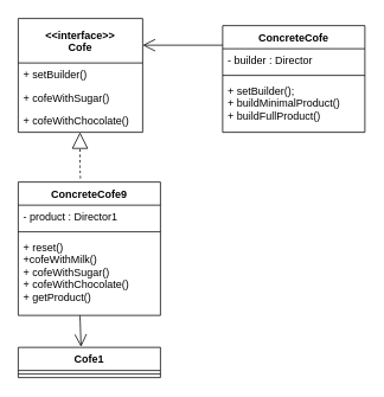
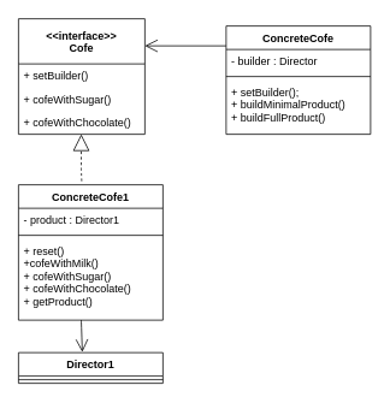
  <mxCell id="0" />
  <mxCell id="1" parent="0" />
  <mxCell id="2" value="" style="text;strokeColor=none;fillColor=none;align=left;verticalAlign=middle;spacingTop=-1;spacingLeft=4;spacingRight=4;rotatable=0;labelPosition=right;points=[];portConstraint=eastwest;" parent="1" vertex="1"><mxGeometry x="140" y="340" width="20" height="14" as="geometry" /></mxCell>
  <mxCell id="3" value="&lt;&lt;interface&gt;&gt;&#10;Cofe" style="swimlane;fontStyle=1;childLayout=stackLayout;horizontal=1;startSize=50;fillColor=none;horizontalStack=0;resizeParent=1;resizeParentMax=0;resizeLast=0;collapsible=1;marginBottom=0;" parent="1" vertex="1"><mxGeometry x="20" y="20" width="140" height="128" as="geometry" /></mxCell>
  <mxCell id="4" value="+ setBuilder()" style="text;strokeColor=none;fillColor=none;align=left;verticalAlign=top;spacingLeft=4;spacingRight=4;overflow=hidden;rotatable=0;points=[[0,0.5],[1,0.5]];portConstraint=eastwest;" parent="3" vertex="1"><mxGeometry y="50" width="140" height="26" as="geometry" /></mxCell>
  <mxCell id="5" value="+ cofeWithSugar()" style="text;strokeColor=none;fillColor=none;align=left;verticalAlign=top;spacingLeft=4;spacingRight=4;overflow=hidden;rotatable=0;points=[[0,0.5],[1,0.5]];portConstraint=eastwest;" parent="3" vertex="1"><mxGeometry y="76" width="140" height="26" as="geometry" /></mxCell>
  <mxCell id="6" value="+ cofeWithChocolate()" style="text;strokeColor=none;fillColor=none;align=left;verticalAlign=top;spacingLeft=4;spacingRight=4;overflow=hidden;rotatable=0;points=[[0,0.5],[1,0.5]];portConstraint=eastwest;" parent="3" vertex="1"><mxGeometry y="102" width="140" height="26" as="geometry" /></mxCell>
- <mxCell id="7" value="ConcreteCofe9" style="swimlane;fontStyle=1;align=center;verticalAlign=top;childLayout=stackLayout;horizontal=1;startSize=26;horizontalStack=0;resizeParent=1;resizeParentMax=0;resizeLast=0;collapsible=1;marginBottom=0;" parent="1" vertex="1"><mxGeometry x="20" y="204" width="160" height="150" as="geometry" /></mxCell>
+ <mxCell id="7" value="ConcreteCofe1" style="swimlane;fontStyle=1;align=center;verticalAlign=top;childLayout=stackLayout;horizontal=1;startSize=26;horizontalStack=0;resizeParent=1;resizeParentMax=0;resizeLast=0;collapsible=1;marginBottom=0;" parent="1" vertex="1"><mxGeometry x="20" y="204" width="160" height="150" as="geometry" /></mxCell>
  <mxCell id="8" value="- product : Director1" style="text;strokeColor=none;fillColor=none;align=left;verticalAlign=top;spacingLeft=4;spacingRight=4;overflow=hidden;rotatable=0;points=[[0,0.5],[1,0.5]];portConstraint=eastwest;" parent="7" vertex="1"><mxGeometry y="26" width="160" height="26" as="geometry" /></mxCell>
  <mxCell id="9" value="" style="line;strokeWidth=1;fillColor=none;align=left;verticalAlign=middle;spacingTop=-1;spacingLeft=3;spacingRight=3;rotatable=0;labelPosition=right;points=[];portConstraint=eastwest;" parent="7" vertex="1"><mxGeometry y="52" width="160" height="8" as="geometry" /></mxCell>
  <mxCell id="10" value="+ reset()&#10;+cofeWithMilk()&#10;+ cofeWithSugar()&#10;+ cofeWithChocolate()&#10;+ getProduct()" style="text;strokeColor=none;fillColor=none;align=left;verticalAlign=top;spacingLeft=4;spacingRight=4;overflow=hidden;rotatable=0;points=[[0,0.5],[1,0.5]];portConstraint=eastwest;" parent="7" vertex="1"><mxGeometry y="60" width="160" height="90" as="geometry" /></mxCell>
- <mxCell id="11" value="Cofe1" style="swimlane;fontStyle=1;align=center;verticalAlign=top;childLayout=stackLayout;horizontal=1;startSize=26;horizontalStack=0;resizeParent=1;resizeParentMax=0;resizeLast=0;collapsible=1;marginBottom=0;" parent="1" vertex="1"><mxGeometry x="20" y="390" width="160" height="34" as="geometry" /></mxCell>
+ <mxCell id="11" value="Director1" style="swimlane;fontStyle=1;align=center;verticalAlign=top;childLayout=stackLayout;horizontal=1;startSize=26;horizontalStack=0;resizeParent=1;resizeParentMax=0;resizeLast=0;collapsible=1;marginBottom=0;" parent="1" vertex="1"><mxGeometry x="20" y="390" width="160" height="34" as="geometry" /></mxCell>
  <mxCell id="12" value="" style="line;strokeWidth=1;fillColor=none;align=left;verticalAlign=middle;spacingTop=-1;spacingLeft=3;spacingRight=3;rotatable=0;labelPosition=right;points=[];portConstraint=eastwest;" parent="11" vertex="1"><mxGeometry y="26" width="160" height="8" as="geometry" /></mxCell>
  <mxCell id="13" value="Use" style="endArrow=open;endSize=12;html=1;curved=1;textOpacity=0;entryX=0.442;entryY=-0.018;entryDx=0;entryDy=0;entryPerimeter=0;" parent="1" target="11" edge="1"><mxGeometry x="-1" y="178" width="160" relative="1" as="geometry"><mxPoint x="89.5" y="354" as="sourcePoint" /><mxPoint x="89.5" y="384" as="targetPoint" /><mxPoint x="-38" y="-110" as="offset" /></mxGeometry></mxCell>
  <mxCell id="14" value="Extends" style="endArrow=block;endSize=16;endFill=0;html=1;textOpacity=0;dashed=1;" parent="1" edge="1"><mxGeometry width="160" relative="1" as="geometry"><mxPoint x="90" y="200" as="sourcePoint" /><mxPoint x="89.5" y="148" as="targetPoint" /><Array as="points"><mxPoint x="89.5" y="188" /></Array></mxGeometry></mxCell>
  <mxCell id="15" value="ConcreteCofe" style="swimlane;fontStyle=1;align=center;verticalAlign=top;childLayout=stackLayout;horizontal=1;startSize=26;horizontalStack=0;resizeParent=1;resizeParentMax=0;resizeLast=0;collapsible=1;marginBottom=0;" parent="1" vertex="1"><mxGeometry x="250" y="28" width="160" height="120" as="geometry" /></mxCell>
  <mxCell id="16" value="- builder : Director" style="text;strokeColor=none;fillColor=none;align=left;verticalAlign=top;spacingLeft=4;spacingRight=4;overflow=hidden;rotatable=0;points=[[0,0.5],[1,0.5]];portConstraint=eastwest;" parent="15" vertex="1"><mxGeometry y="26" width="160" height="26" as="geometry" /></mxCell>
  <mxCell id="17" value="" style="line;strokeWidth=1;fillColor=none;align=left;verticalAlign=middle;spacingTop=-1;spacingLeft=3;spacingRight=3;rotatable=0;labelPosition=right;points=[];portConstraint=eastwest;" parent="15" vertex="1"><mxGeometry y="52" width="160" height="8" as="geometry" /></mxCell>
  <mxCell id="18" value="+ setBuilder();&#10;+ buildMinimalProduct()&#10;+ buildFullProduct()" style="text;strokeColor=none;fillColor=none;align=left;verticalAlign=top;spacingLeft=4;spacingRight=4;overflow=hidden;rotatable=0;points=[[0,0.5],[1,0.5]];portConstraint=eastwest;" parent="15" vertex="1"><mxGeometry y="60" width="160" height="60" as="geometry" /></mxCell>
  <mxCell id="19" value="Use" style="endArrow=open;endSize=12;html=1;textOpacity=0;" parent="1" edge="1"><mxGeometry width="160" relative="1" as="geometry"><mxPoint x="250" y="50" as="sourcePoint" /><mxPoint x="160" y="50" as="targetPoint" /></mxGeometry></mxCell>
